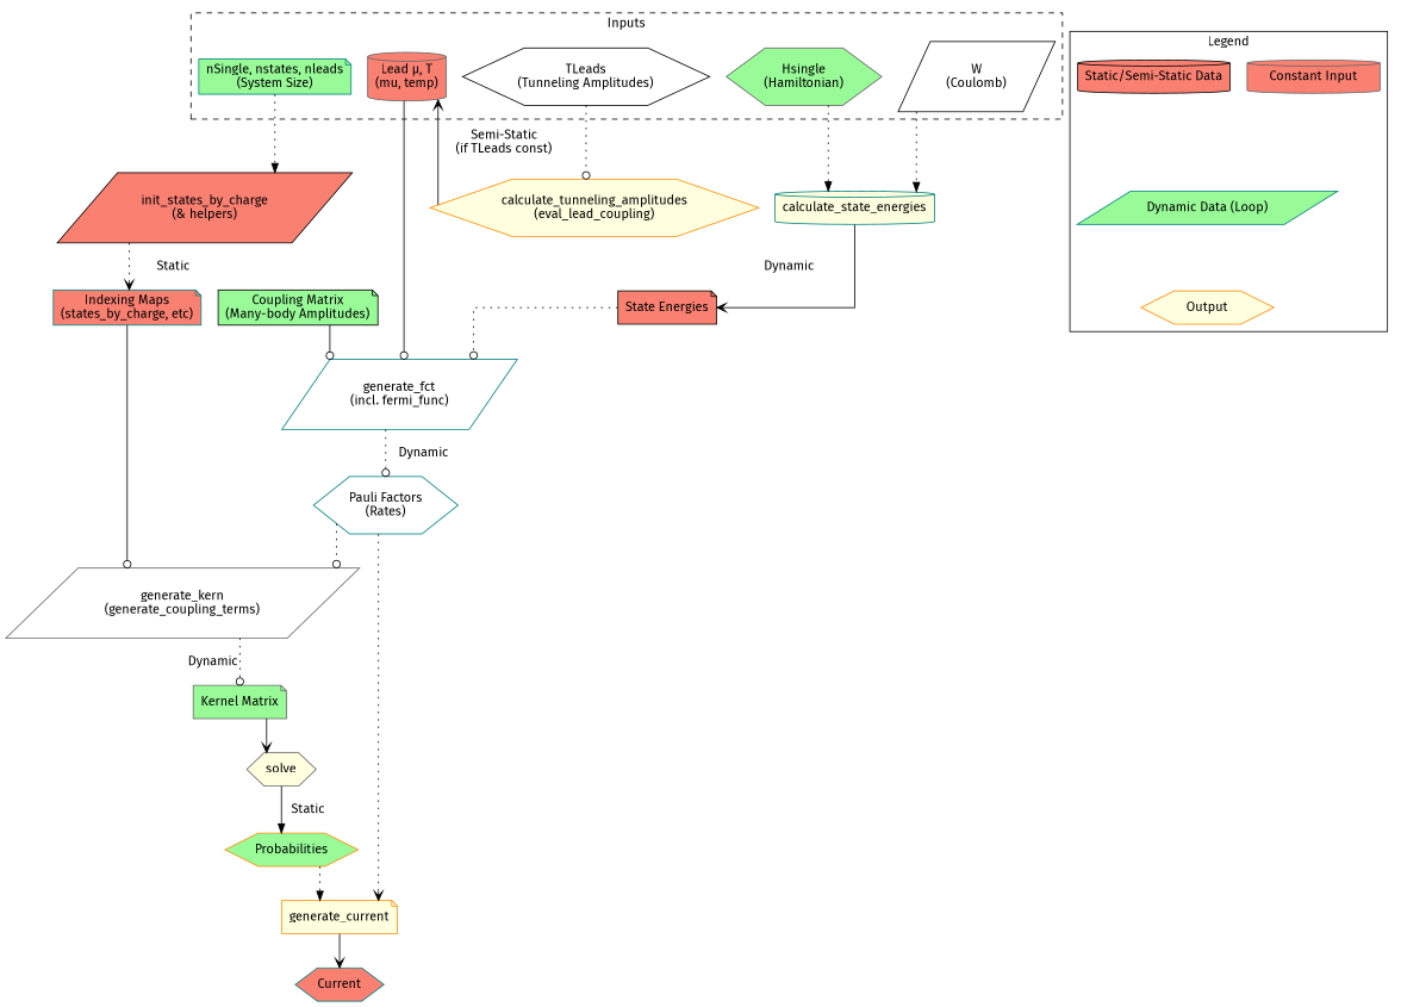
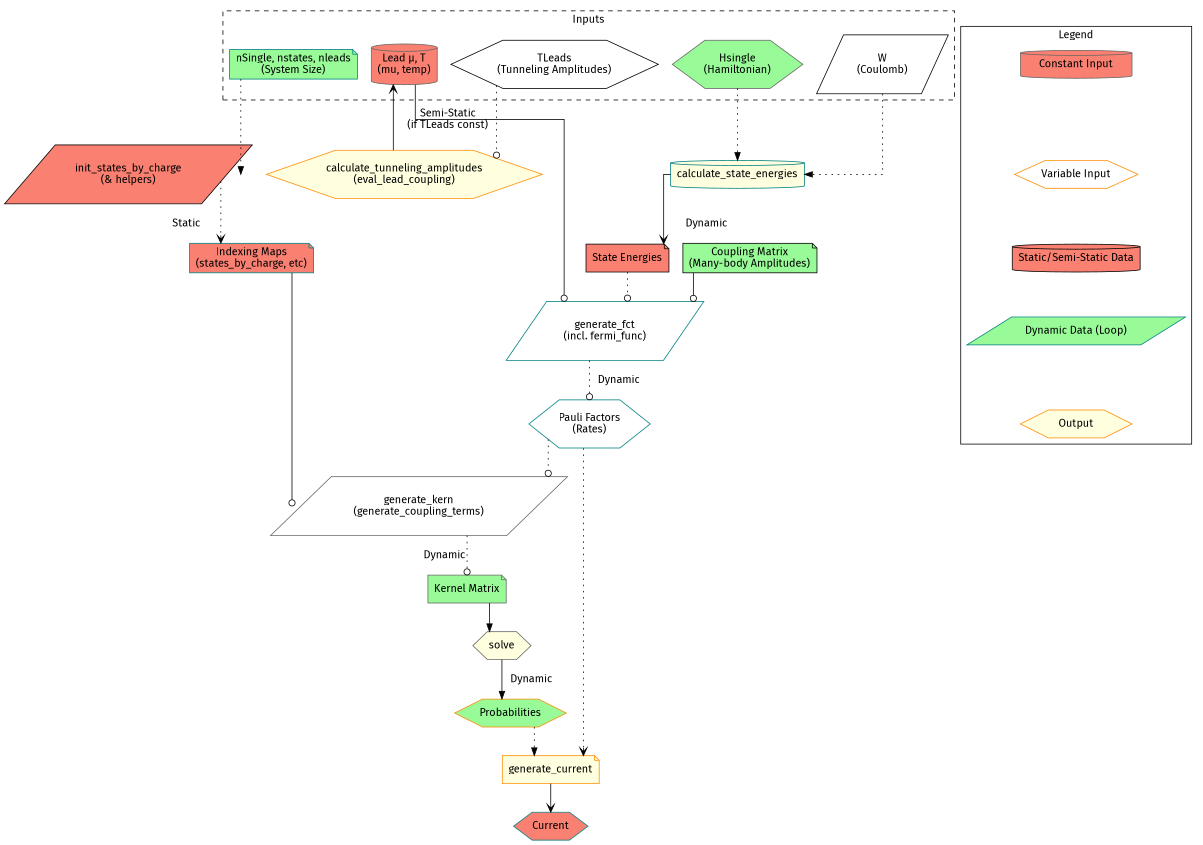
  digraph {
    fontname="Fira Sans"
    rankdir=TB
    splines=ortho
    node [color=teal fillcolor=salmon fontname="Fira Sans" shape=hexagon style=filled]
    edge [arrowhead=odot fontname="Fira Sans" style=dotted]
    n1 [color=black fillcolor=white label="TLeads\n(Tunneling Amplitudes)"]
    n2 [fillcolor=palegreen label="nSingle, nstates, nleads\n(System Size)" shape=note]
    n3 [color=gray40 fillcolor=palegreen label="Hsingle\n(Hamiltonian)"]
    n4 [color=black fillcolor=white label="W\n(Coulomb)" shape=parallelogram]
    n5 [color=gray40 label="Lead μ, T\n(mu, temp)" shape=cylinder]
    n6 [color=gray40 height=0.5 label="Constant Input" shape=cylinder width=2]
+   n7 [color=darkorange fillcolor=white height=0.5 label="Variable Input" width=2]
    n8 [color=black height=0.5 label="Static/Semi-Static Data" shape=cylinder width=2]
    n9 [fillcolor=palegreen height=0.5 label="Dynamic Data (Loop)" shape=parallelogram width=2]
    n10 [color=darkorange fillcolor=lightyellow height=0.5 label=Output width=2]
    n11 [color=darkorange fillcolor=lightyellow label="calculate_tunneling_amplitudes\n(eval_lead_coupling)"]
    n12 [color=black label="init_states_by_charge\n(& helpers)" shape=parallelogram]
    n13 [fillcolor=lightyellow label=calculate_state_energies shape=cylinder]
    n14 [fillcolor=white label="generate_fct\n(incl. fermi_func)" shape=parallelogram]
    n15 [label="Indexing Maps\n(states_by_charge, etc)" shape=note]
    n16 [color=black label="State Energies" shape=note]
    n17 [fillcolor=white label="Pauli Factors\n(Rates)"]
    n18 [color=gray40 fillcolor=white label="generate_kern\n(generate_coupling_terms)" shape=parallelogram]
    n19 [color=black fillcolor=palegreen label="Coupling Matrix\n(Many-body Amplitudes)" shape=note]
    n20 [color=darkorange fillcolor=lightyellow label=generate_current shape=note]
    n21 [color=gray40 fillcolor=palegreen label="Kernel Matrix" shape=note]
    n22 [color=gray40 fillcolor=lightyellow label=solve]
    n23 [color=darkorange fillcolor=palegreen label=Probabilities]
    n24 [label=Current]
    subgraph cluster_1 {
      label=Inputs
      style=dashed
      n1
      n2
      n3
      n4
      n5
    }
    subgraph cluster_2 {
      label=Legend
      rank=sink
      n6
+     n7
      n8
      n9
      n10
    }
    n1 -> n11
    n2 -> n12 [arrowhead=normal]
    n3 -> n13 [arrowhead=normal]
    n4 -> n13 [arrowhead=normal]
    n5 -> n14 [style=solid]
+   n6 -> n7 [style=invis arrowhead=""]
+   n7 -> n8 [style=invis arrowhead=""]
    n8 -> n9 [style=invis arrowhead=""]
    n9 -> n10 [style=invis arrowhead=""]
    n11 -> n5 [arrowhead=vee label=" Semi-Static\n (if TLeads const)" style=solid]
    n12 -> n15 [arrowhead=vee label=" Static"]
    n13 -> n16 [arrowhead=vee label=" Dynamic" style=solid]
    n14 -> n17 [label=" Dynamic"]
    n15 -> n18 [style=solid]
    n16 -> n14
    n17 -> n18
    n17 -> n20 [arrowhead=vee]
    n18 -> n21 [label=" Dynamic"]
    n19 -> n14 [style=solid]
    n20 -> n24 [arrowhead=vee style=solid]
-   n21 -> n22 [arrowhead=vee style=solid]
-   n22 -> n23 [arrowhead=normal label=" Static" style=solid]
+   n21 -> n22 [arrowhead=normal style=solid]
+   n22 -> n23 [arrowhead=normal label=" Dynamic" style=solid]
    n23 -> n20 [arrowhead=normal]
  }
